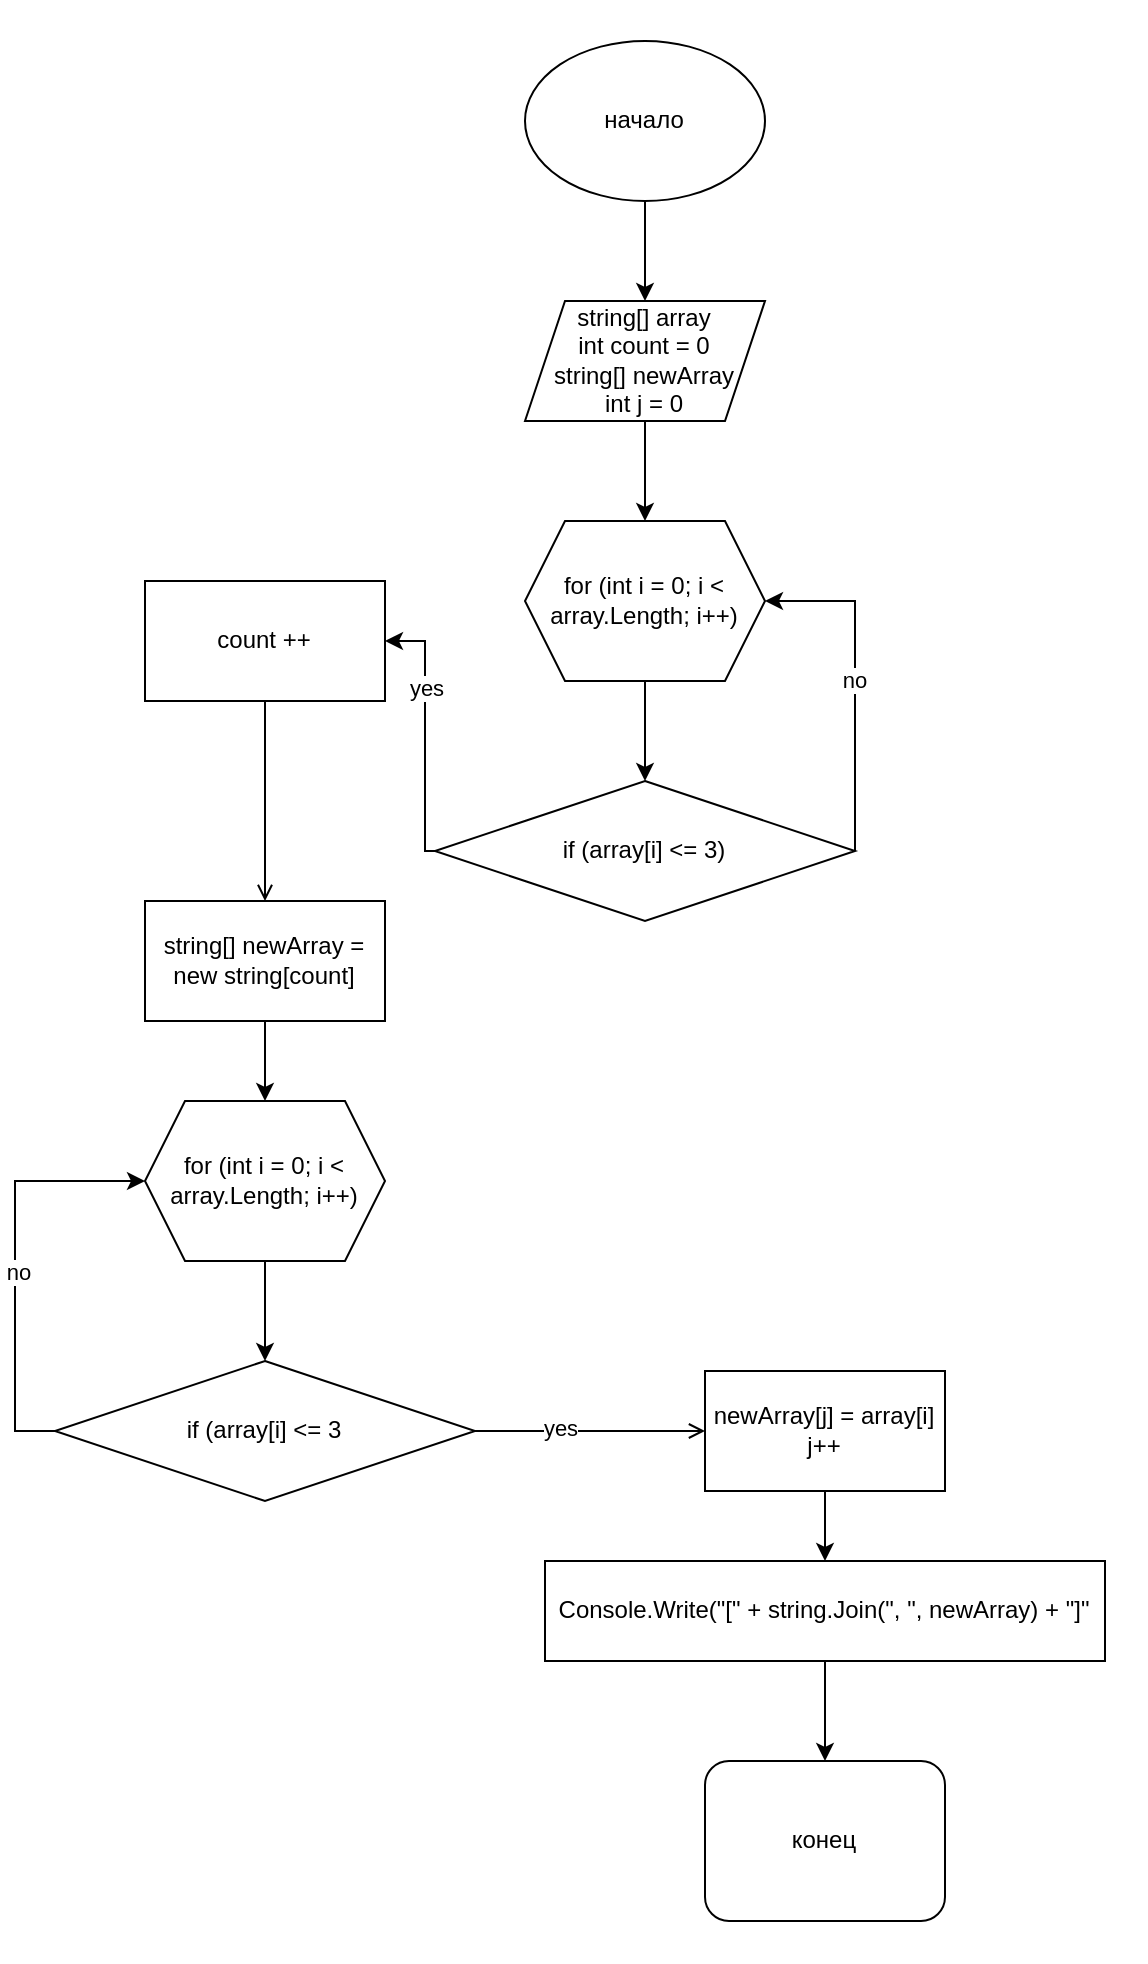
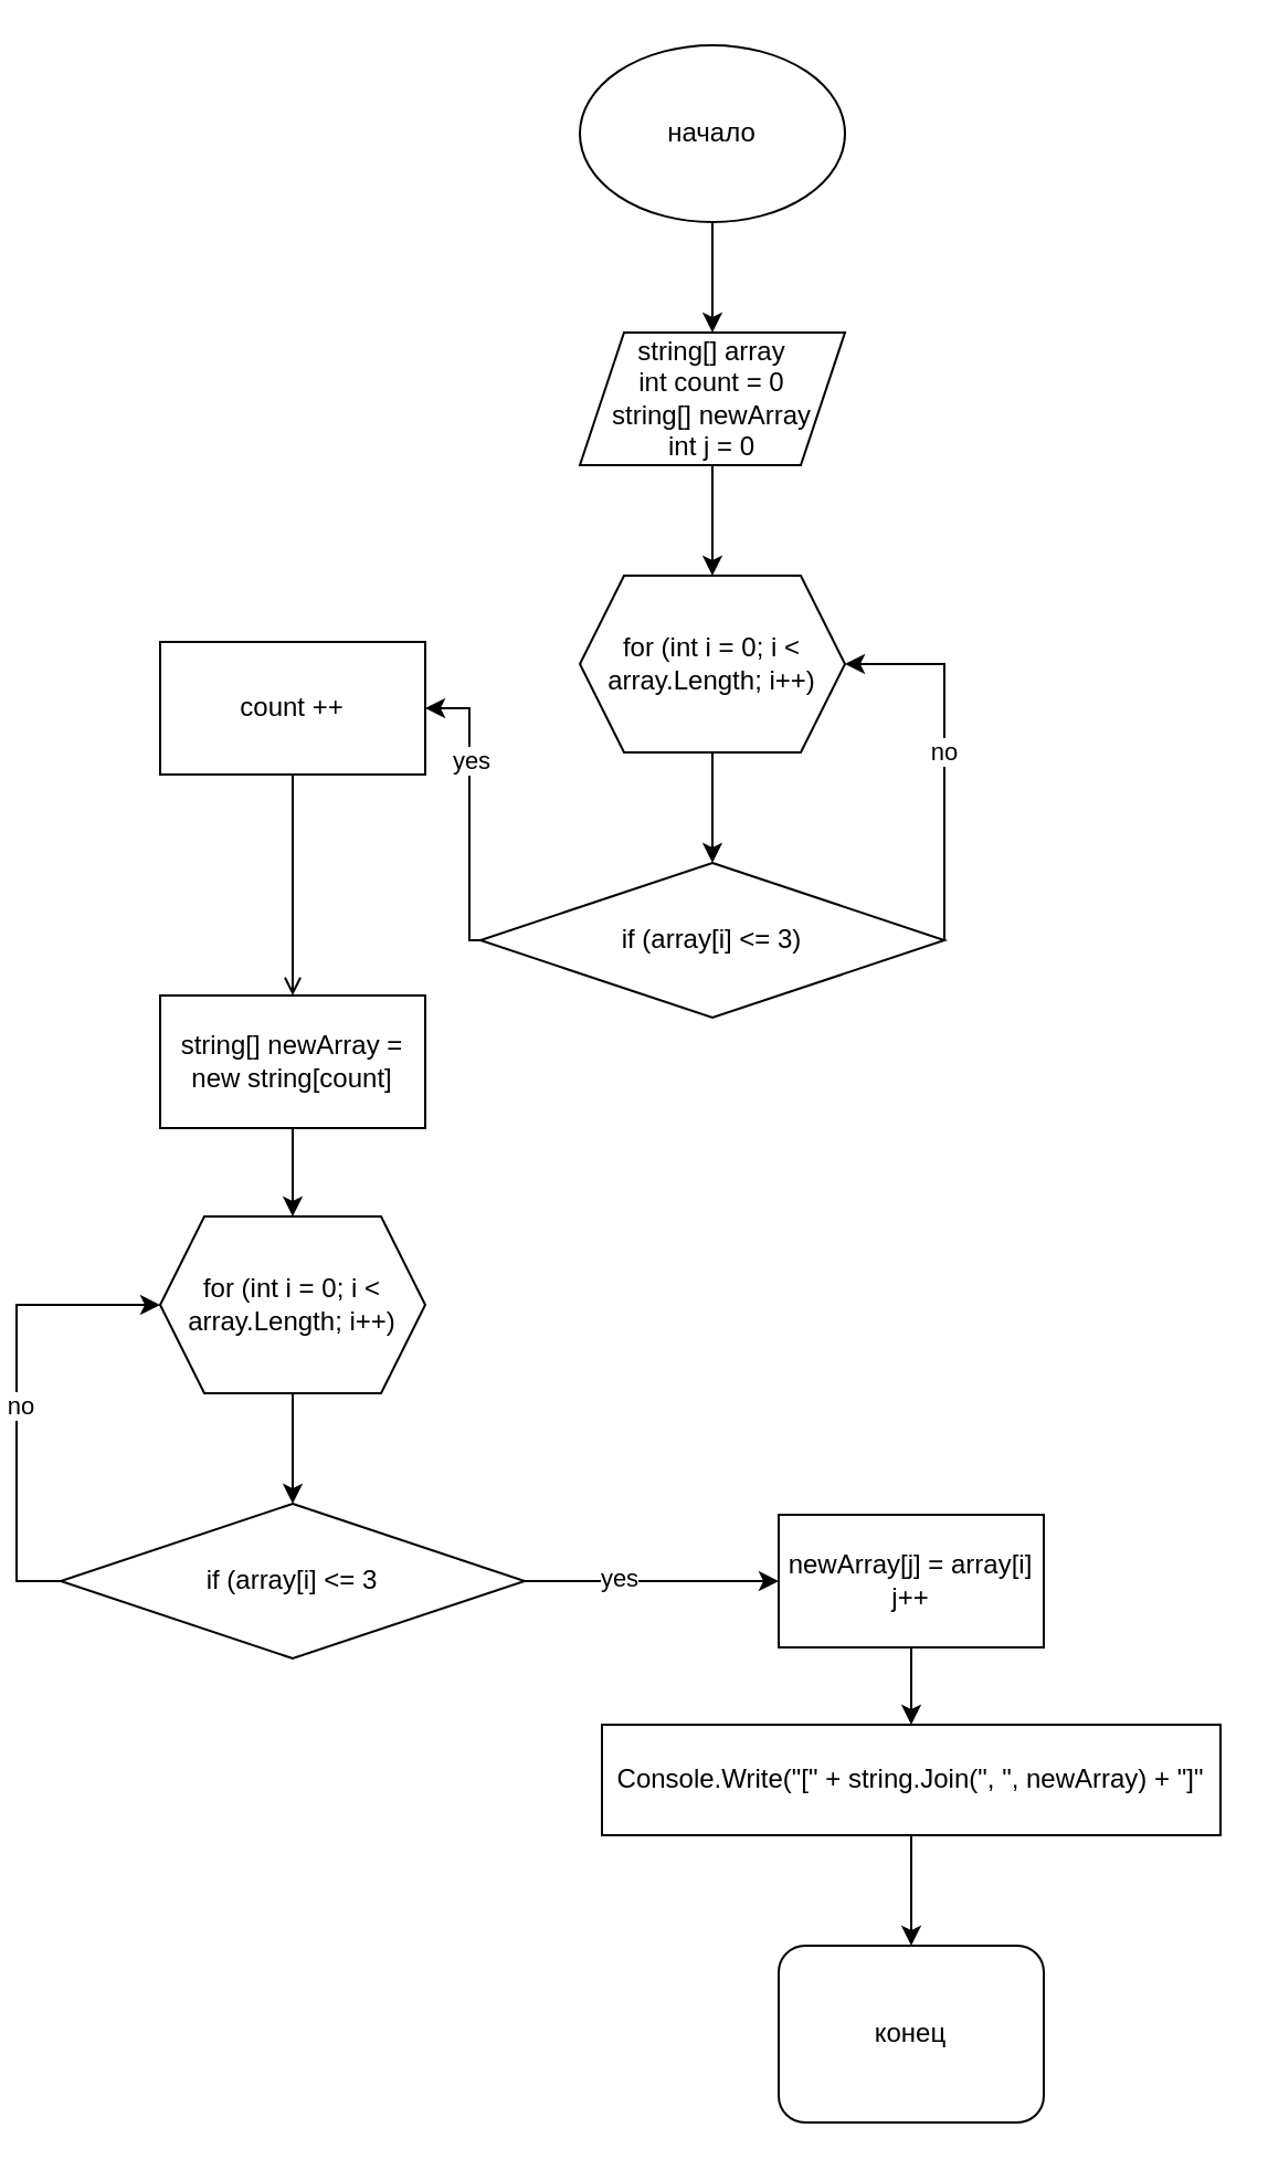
  <mxCell id="0" />
  <mxCell id="1" parent="0" />
  <mxCell id="2" value="начало" style="ellipse;whiteSpace=wrap;html=1;" parent="1" vertex="1"><mxGeometry x="255" y="20" width="120" height="80" as="geometry" /></mxCell>
  <mxCell id="3" value="конец" style="whiteSpace=wrap;html=1;rounded=1;" parent="1" vertex="1"><mxGeometry x="345" y="880" width="120" height="80" as="geometry" /></mxCell>
  <mxCell id="4" value="string[] array&lt;br&gt;int count = 0&lt;br&gt;string[] newArray&lt;br&gt;int j = 0" style="shape=parallelogram;perimeter=parallelogramPerimeter;whiteSpace=wrap;html=1;fixedSize=1;" parent="1" vertex="1"><mxGeometry x="255" y="150" width="120" height="60" as="geometry" /></mxCell>
  <mxCell id="5" style="edgeStyle=orthogonalEdgeStyle;rounded=0;orthogonalLoop=1;jettySize=auto;html=1;exitX=0.5;exitY=1;exitDx=0;exitDy=0;entryX=0.5;entryY=0;entryDx=0;entryDy=0;" edge="1" parent="1" source="6" target="9"><mxGeometry relative="1" as="geometry" /></mxCell>
  <mxCell id="6" value="for (int i = 0; i &amp;lt; array.Length; i++)" style="shape=hexagon;perimeter=hexagonPerimeter2;whiteSpace=wrap;html=1;fixedSize=1;" parent="1" vertex="1"><mxGeometry x="255" y="260" width="120" height="80" as="geometry" /></mxCell>
  <mxCell id="7" style="edgeStyle=orthogonalEdgeStyle;rounded=0;orthogonalLoop=1;jettySize=auto;html=1;exitX=0;exitY=0.5;exitDx=0;exitDy=0;entryX=1;entryY=0.5;entryDx=0;entryDy=0;" parent="1" source="9" target="14" edge="1"><mxGeometry relative="1" as="geometry"><Array as="points"><mxPoint x="205" y="425" /><mxPoint x="205" y="320" /></Array></mxGeometry></mxCell>
  <mxCell id="8" value="yes" style="edgeLabel;html=1;align=center;verticalAlign=middle;resizable=0;points=[];" parent="7" vertex="1" connectable="0"><mxGeometry x="0.336" relative="1" as="geometry"><mxPoint as="offset" /></mxGeometry></mxCell>
  <mxCell id="9" value="if (array[i] &amp;lt;= 3)" style="rhombus;whiteSpace=wrap;html=1;" parent="1" vertex="1"><mxGeometry x="210" y="390" width="210" height="70" as="geometry" /></mxCell>
  <mxCell id="10" value="no" style="endArrow=classic;html=1;rounded=0;exitX=1;exitY=0.5;exitDx=0;exitDy=0;entryX=1;entryY=0.5;entryDx=0;entryDy=0;" parent="1" source="9" target="6" edge="1"><mxGeometry width="50" height="50" relative="1" as="geometry"><mxPoint x="305" y="380" as="sourcePoint" /><mxPoint x="405" y="260" as="targetPoint" /><Array as="points"><mxPoint x="420" y="300" /></Array></mxGeometry></mxCell>
  <mxCell id="11" value="" style="endArrow=classic;html=1;rounded=0;exitX=0.5;exitY=1;exitDx=0;exitDy=0;entryX=0.5;entryY=0;entryDx=0;entryDy=0;" parent="1" source="2" target="4" edge="1"><mxGeometry width="50" height="50" relative="1" as="geometry"><mxPoint x="205" y="170" as="sourcePoint" /><mxPoint x="255" y="120" as="targetPoint" /></mxGeometry></mxCell>
  <mxCell id="12" value="" style="endArrow=classic;html=1;rounded=0;exitX=0.5;exitY=1;exitDx=0;exitDy=0;entryX=0.5;entryY=0;entryDx=0;entryDy=0;" parent="1" source="4" target="6" edge="1"><mxGeometry width="50" height="50" relative="1" as="geometry"><mxPoint x="325" y="110" as="sourcePoint" /><mxPoint x="325" y="160" as="targetPoint" /></mxGeometry></mxCell>
  <mxCell id="13" style="edgeStyle=orthogonalEdgeStyle;rounded=0;orthogonalLoop=1;jettySize=auto;html=1;exitX=0.5;exitY=1;exitDx=0;exitDy=0;entryX=0.5;entryY=0;entryDx=0;entryDy=0;endArrow=open;" parent="1" source="14" target="16" edge="1"><mxGeometry relative="1" as="geometry" /></mxCell>
  <mxCell id="14" value="count ++" style="rounded=0;whiteSpace=wrap;html=1;" parent="1" vertex="1"><mxGeometry x="65" y="290" width="120" height="60" as="geometry" /></mxCell>
  <mxCell id="15" style="edgeStyle=orthogonalEdgeStyle;rounded=0;orthogonalLoop=1;jettySize=auto;html=1;exitX=0.5;exitY=1;exitDx=0;exitDy=0;entryX=0.5;entryY=0;entryDx=0;entryDy=0;" parent="1" source="16" target="18" edge="1"><mxGeometry relative="1" as="geometry" /></mxCell>
  <mxCell id="16" value="string[] newArray = new string[count]" style="rounded=0;whiteSpace=wrap;html=1;" parent="1" vertex="1"><mxGeometry x="65" y="450" width="120" height="60" as="geometry" /></mxCell>
  <mxCell id="17" style="edgeStyle=orthogonalEdgeStyle;rounded=0;orthogonalLoop=1;jettySize=auto;html=1;exitX=0.5;exitY=1;exitDx=0;exitDy=0;entryX=0.5;entryY=0;entryDx=0;entryDy=0;" parent="1" source="18" target="23" edge="1"><mxGeometry relative="1" as="geometry" /></mxCell>
  <mxCell id="18" value="for (int i = 0; i &amp;lt; array.Length; i++)" style="shape=hexagon;perimeter=hexagonPerimeter2;whiteSpace=wrap;html=1;fixedSize=1;" parent="1" vertex="1"><mxGeometry x="65" y="550" width="120" height="80" as="geometry" /></mxCell>
  <mxCell id="19" style="edgeStyle=orthogonalEdgeStyle;rounded=0;orthogonalLoop=1;jettySize=auto;html=1;exitX=0;exitY=0.5;exitDx=0;exitDy=0;entryX=0;entryY=0.5;entryDx=0;entryDy=0;" parent="1" source="23" target="18" edge="1"><mxGeometry relative="1" as="geometry" /></mxCell>
  <mxCell id="20" value="no" style="edgeLabel;html=1;align=center;verticalAlign=middle;resizable=0;points=[];" parent="19" vertex="1" connectable="0"><mxGeometry x="-0.04" y="-1" relative="1" as="geometry"><mxPoint y="1" as="offset" /></mxGeometry></mxCell>
- <mxCell id="21" style="edgeStyle=orthogonalEdgeStyle;rounded=0;orthogonalLoop=1;jettySize=auto;html=1;exitX=1;exitY=0.5;exitDx=0;exitDy=0;entryX=0;entryY=0.5;entryDx=0;entryDy=0;endArrow=open;" parent="1" source="23" target="25" edge="1"><mxGeometry relative="1" as="geometry" /></mxCell>
+ <mxCell id="21" style="edgeStyle=orthogonalEdgeStyle;rounded=0;orthogonalLoop=1;jettySize=auto;html=1;exitX=1;exitY=0.5;exitDx=0;exitDy=0;entryX=0;entryY=0.5;entryDx=0;entryDy=0;" parent="1" source="23" target="25" edge="1"><mxGeometry relative="1" as="geometry" /></mxCell>
  <mxCell id="22" value="yes" style="edgeLabel;html=1;align=center;verticalAlign=middle;resizable=0;points=[];" parent="21" vertex="1" connectable="0"><mxGeometry x="-0.262" y="2" relative="1" as="geometry"><mxPoint as="offset" /></mxGeometry></mxCell>
  <mxCell id="23" value="if (array[i] &amp;lt;= 3" style="rhombus;whiteSpace=wrap;html=1;" parent="1" vertex="1"><mxGeometry x="20" y="680" width="210" height="70" as="geometry" /></mxCell>
  <mxCell id="24" style="edgeStyle=orthogonalEdgeStyle;rounded=0;orthogonalLoop=1;jettySize=auto;html=1;exitX=0.5;exitY=1;exitDx=0;exitDy=0;entryX=0.5;entryY=0;entryDx=0;entryDy=0;" parent="1" source="25" target="27" edge="1"><mxGeometry relative="1" as="geometry" /></mxCell>
  <mxCell id="25" value="newArray[j] = array[i]&lt;br&gt;j++" style="rounded=0;whiteSpace=wrap;html=1;" parent="1" vertex="1"><mxGeometry x="345" y="685" width="120" height="60" as="geometry" /></mxCell>
  <mxCell id="26" value="" style="edgeStyle=orthogonalEdgeStyle;rounded=0;orthogonalLoop=1;jettySize=auto;html=1;" parent="1" source="27" target="3" edge="1"><mxGeometry relative="1" as="geometry" /></mxCell>
  <mxCell id="27" value="Console.Write(&quot;[&quot; + string.Join(&quot;, &quot;, newArray) + &quot;]&quot;" style="rounded=0;whiteSpace=wrap;html=1;" parent="1" vertex="1"><mxGeometry x="265" y="780" width="280" height="50" as="geometry" /></mxCell>
